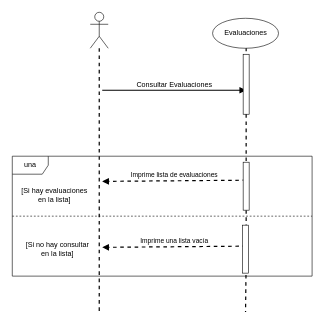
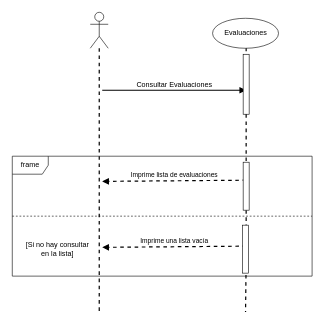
  <mxCell id="0" />
  <mxCell id="1" parent="0" />
- <mxCell id="2" value="una" style="shape=umlFrame;whiteSpace=wrap;html=1;" vertex="1" parent="1"><mxGeometry x="20" y="260" width="500" height="200" as="geometry" /></mxCell>
+ <mxCell id="2" value="frame" style="shape=umlFrame;whiteSpace=wrap;html=1;" vertex="1" parent="1"><mxGeometry x="20" y="260" width="500" height="200" as="geometry" /></mxCell>
  <mxCell id="3" style="edgeStyle=orthogonalEdgeStyle;rounded=0;orthogonalLoop=1;jettySize=auto;html=1;strokeWidth=2;endArrow=none;endFill=0;dashed=1;" edge="1" parent="1" source="4"><mxGeometry relative="1" as="geometry"><mxPoint x="165" y="520" as="targetPoint" /></mxGeometry></mxCell>
  <mxCell id="4" value="" style="shape=umlActor;verticalLabelPosition=bottom;labelBackgroundColor=#ffffff;verticalAlign=top;html=1;" vertex="1" parent="1"><mxGeometry x="150" y="20" width="30" height="60" as="geometry" /></mxCell>
  <mxCell id="5" style="edgeStyle=orthogonalEdgeStyle;rounded=0;orthogonalLoop=1;jettySize=auto;html=1;endArrow=none;endFill=0;dashed=1;strokeWidth=2;" edge="1" parent="1" source="15"><mxGeometry relative="1" as="geometry"><mxPoint x="409" y="520" as="targetPoint" /></mxGeometry></mxCell>
  <mxCell id="6" style="edgeStyle=orthogonalEdgeStyle;rounded=0;orthogonalLoop=1;jettySize=auto;html=1;exitX=0.5;exitY=1;exitDx=0;exitDy=0;entryX=0.5;entryY=0.013;entryDx=0;entryDy=0;entryPerimeter=0;dashed=1;strokeWidth=2;endArrow=none;endFill=0;" edge="1" parent="1" source="7" target="14"><mxGeometry relative="1" as="geometry" /></mxCell>
  <mxCell id="7" value="Evaluaciones" style="ellipse;html=1;" vertex="1" parent="1"><mxGeometry x="354" y="30" width="110" height="50" as="geometry" /></mxCell>
  <mxCell id="8" value="&lt;font style=&quot;font-size: 12px&quot;&gt;Consultar Evaluaciones&lt;/font&gt;" style="html=1;verticalAlign=bottom;endArrow=block;strokeWidth=2;" edge="1" parent="1"><mxGeometry width="80" relative="1" as="geometry"><mxPoint x="170" y="150" as="sourcePoint" /><mxPoint x="410" y="150" as="targetPoint" /></mxGeometry></mxCell>
  <mxCell id="9" value="" style="line;strokeWidth=1;fillColor=none;align=left;verticalAlign=middle;spacingTop=-1;spacingLeft=3;spacingRight=3;rotatable=0;labelPosition=right;points=[];portConstraint=eastwest;dashed=1;" vertex="1" parent="1"><mxGeometry x="20" y="356" width="500" height="8" as="geometry" /></mxCell>
- <mxCell id="10" value="[Si hay evaluaciones&lt;br&gt;en la lista]" style="text;html=1;align=center;verticalAlign=middle;resizable=0;points=[];autosize=1;" vertex="1" parent="1"><mxGeometry x="25" y="310" width="130" height="30" as="geometry" /></mxCell>
  <mxCell id="11" value="Imprime lista de evaluaciones" style="html=1;verticalAlign=bottom;endArrow=block;dashed=1;strokeWidth=2;" edge="1" parent="1"><mxGeometry width="80" relative="1" as="geometry"><mxPoint x="410" y="300" as="sourcePoint" /><mxPoint x="170" y="302" as="targetPoint" /></mxGeometry></mxCell>
  <mxCell id="12" value="Imprime una lista vacía" style="html=1;verticalAlign=bottom;endArrow=block;dashed=1;strokeWidth=2;" edge="1" parent="1"><mxGeometry width="80" relative="1" as="geometry"><mxPoint x="410" y="410" as="sourcePoint" /><mxPoint x="170" y="412" as="targetPoint" /></mxGeometry></mxCell>
  <mxCell id="13" value="[Si no hay consultar&lt;br&gt;en la lista]" style="text;html=1;align=center;verticalAlign=middle;resizable=0;points=[];autosize=1;" vertex="1" parent="1"><mxGeometry x="25" y="400" width="140" height="30" as="geometry" /></mxCell>
  <mxCell id="14" value="" style="html=1;points=[];perimeter=orthogonalPerimeter;" vertex="1" parent="1"><mxGeometry x="405" y="90" width="10" height="100" as="geometry" /></mxCell>
  <mxCell id="15" value="" style="html=1;points=[];perimeter=orthogonalPerimeter;" vertex="1" parent="1"><mxGeometry x="405" y="270" width="10" height="80" as="geometry" /></mxCell>
  <mxCell id="16" style="edgeStyle=orthogonalEdgeStyle;rounded=0;orthogonalLoop=1;jettySize=auto;html=1;endArrow=none;endFill=0;dashed=1;strokeWidth=2;" edge="1" parent="1" source="14" target="15"><mxGeometry relative="1" as="geometry"><mxPoint x="409" y="520" as="targetPoint" /><mxPoint x="410" y="250" as="sourcePoint" /></mxGeometry></mxCell>
  <mxCell id="17" value="" style="html=1;points=[];perimeter=orthogonalPerimeter;" vertex="1" parent="1"><mxGeometry x="404" y="375" width="10" height="80" as="geometry" /></mxCell>
